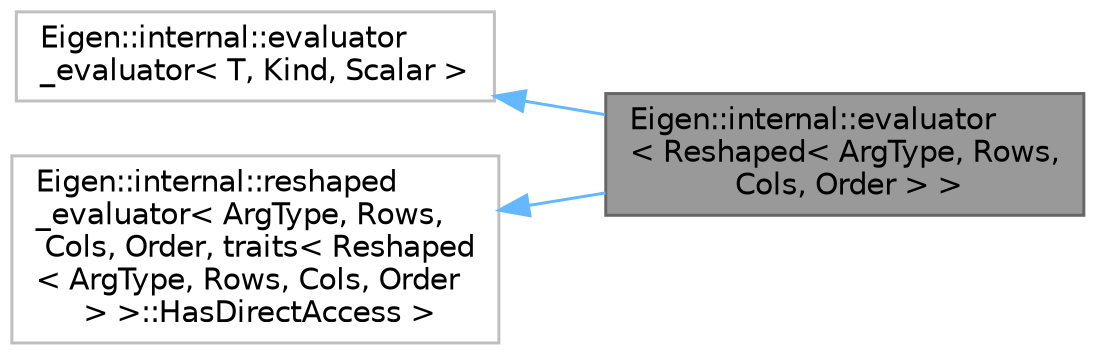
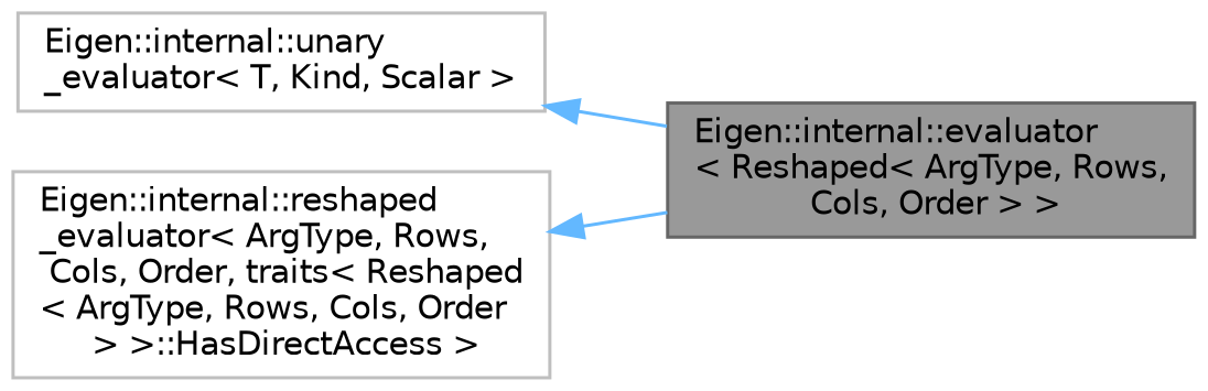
  digraph {
    rankdir=LR
    fontname="DejaVu Sans"
    node [color=grey75 fillcolor=white fontname="DejaVu Sans" fontsize=10 shape=box style=filled]
    edge [color=steelblue1 dir=back fontname="DejaVu Sans" fontsize=10 labelfontname=Helvetica labelfontsize=10 style=solid]
    n1 [color=gray40 fillcolor=grey60 fontcolor=black height=0.2 label="Eigen::internal::evaluator\l\< Reshaped\< ArgType, Rows,\l Cols, Order \> \>" width=0.4]
-   n2 [height=0.2 label="Eigen::internal::evaluator\l_evaluator\< T, Kind, Scalar \>" width=0.4]
+   n2 [height=0.2 label="Eigen::internal::unary\l_evaluator\< T, Kind, Scalar \>" width=0.4]
    n3 [height=0.2 label="Eigen::internal::reshaped\l_evaluator\< ArgType, Rows,\l Cols, Order, traits\< Reshaped\l\< ArgType, Rows, Cols, Order\l \> \>::HasDirectAccess \>" width=0.4]
    n2 -> n1
    n3 -> n1
  }
